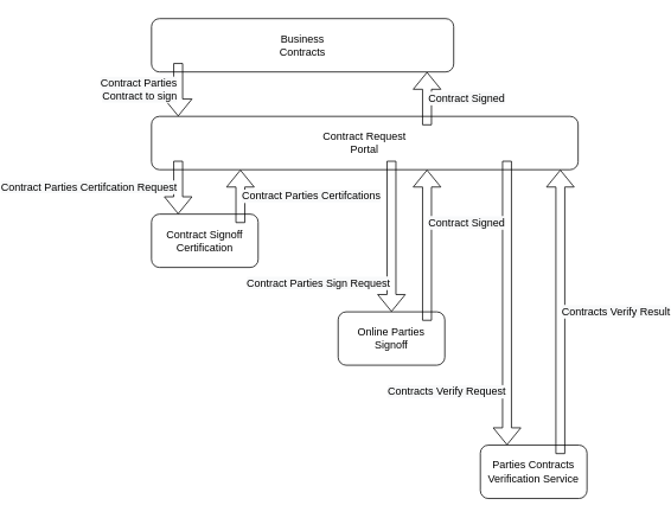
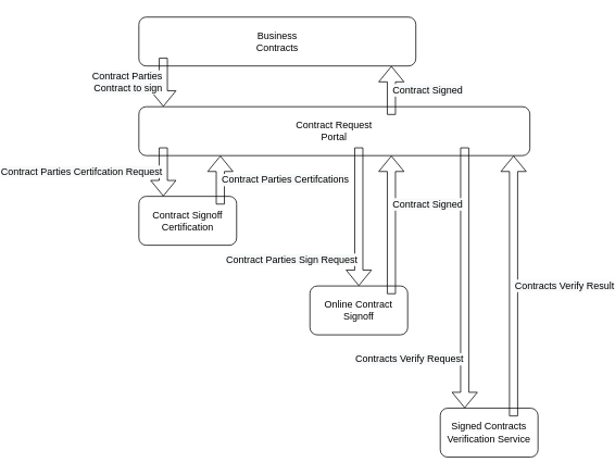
  <mxCell id="0" />
  <mxCell id="1" parent="0" />
  <mxCell id="2" value="Business&lt;br&gt;Contracts" style="rounded=1;whiteSpace=wrap;html=1;fillColor=#ffffff;" vertex="1" parent="1"><mxGeometry x="20" y="20" width="340" height="60" as="geometry" /></mxCell>
  <mxCell id="3" value="Contract Request&lt;br&gt;Portal" style="rounded=1;whiteSpace=wrap;html=1;fillColor=#ffffff;" vertex="1" parent="1"><mxGeometry x="20" y="130" width="480" height="60" as="geometry" /></mxCell>
  <mxCell id="4" value="Contract Signoff&lt;br&gt;Certification" style="rounded=1;whiteSpace=wrap;html=1;fillColor=#ffffff;" vertex="1" parent="1"><mxGeometry x="20" y="240" width="120" height="60" as="geometry" /></mxCell>
- <mxCell id="5" value="Online Parties&lt;br&gt;Signoff" style="rounded=1;whiteSpace=wrap;html=1;fillColor=#ffffff;" vertex="1" parent="1"><mxGeometry x="230" y="350" width="120" height="60" as="geometry" /></mxCell>
- <mxCell id="6" value="Parties Contracts&lt;br&gt;Verification Service" style="rounded=1;whiteSpace=wrap;html=1;fillColor=#ffffff;" vertex="1" parent="1"><mxGeometry x="390" y="500" width="120" height="60" as="geometry" /></mxCell>
+ <mxCell id="5" value="Online Contract&lt;br&gt;Signoff" style="rounded=1;whiteSpace=wrap;html=1;fillColor=#ffffff;" vertex="1" parent="1"><mxGeometry x="230" y="350" width="120" height="60" as="geometry" /></mxCell>
+ <mxCell id="6" value="Signed Contracts&lt;br&gt;Verification Service" style="rounded=1;whiteSpace=wrap;html=1;fillColor=#ffffff;" vertex="1" parent="1"><mxGeometry x="390" y="500" width="120" height="60" as="geometry" /></mxCell>
  <mxCell id="7" value="&lt;span style=&quot;font-size: 12px ; background-color: rgb(248 , 249 , 250)&quot;&gt;Contract Parties&lt;br&gt;Contract to sign&lt;br&gt;&lt;/span&gt;" style="shape=flexArrow;endArrow=classic;html=1;rounded=0;labelPosition=left;verticalLabelPosition=middle;align=right;verticalAlign=middle;" edge="1" parent="1"><mxGeometry width="50" height="50" relative="1" as="geometry"><mxPoint x="50" y="70" as="sourcePoint" /><mxPoint x="50" y="130" as="targetPoint" /></mxGeometry></mxCell>
  <mxCell id="8" value="&lt;span style=&quot;font-size: 12px ; background-color: rgb(248 , 249 , 250)&quot;&gt;Contract Parties Certifcation Request&lt;br&gt;&lt;/span&gt;" style="shape=flexArrow;endArrow=classic;html=1;rounded=0;labelPosition=left;verticalLabelPosition=middle;align=right;verticalAlign=middle;" edge="1" parent="1"><mxGeometry width="50" height="50" relative="1" as="geometry"><mxPoint x="50" y="180" as="sourcePoint" /><mxPoint x="50" y="240" as="targetPoint" /></mxGeometry></mxCell>
  <mxCell id="9" value="&lt;span style=&quot;font-size: 12px ; background-color: rgb(248 , 249 , 250)&quot;&gt;Contract Parties Certifcations&lt;br&gt;&lt;/span&gt;" style="shape=flexArrow;endArrow=classic;html=1;rounded=0;labelPosition=right;verticalLabelPosition=middle;align=left;verticalAlign=middle;" edge="1" parent="1"><mxGeometry width="50" height="50" relative="1" as="geometry"><mxPoint x="120" y="250" as="sourcePoint" /><mxPoint x="120" y="190" as="targetPoint" /></mxGeometry></mxCell>
  <mxCell id="10" value="&lt;span style=&quot;font-size: 12px ; background-color: rgb(248 , 249 , 250)&quot;&gt;Contract Parties Sign Request&lt;br&gt;&lt;/span&gt;" style="shape=flexArrow;endArrow=classic;html=1;rounded=0;labelPosition=left;verticalLabelPosition=middle;align=right;verticalAlign=middle;entryX=0.5;entryY=0;entryDx=0;entryDy=0;" edge="1" parent="1" target="5"><mxGeometry x="0.625" width="50" height="50" relative="1" as="geometry"><mxPoint x="290" y="180" as="sourcePoint" /><mxPoint x="290" y="240" as="targetPoint" /><mxPoint as="offset" /></mxGeometry></mxCell>
  <mxCell id="11" value="&lt;span style=&quot;font-size: 12px ; background-color: rgb(248 , 249 , 250)&quot;&gt;Contracts Verify Request&lt;br&gt;&lt;/span&gt;" style="shape=flexArrow;endArrow=classic;html=1;rounded=0;labelPosition=left;verticalLabelPosition=middle;align=right;verticalAlign=middle;entryX=0.25;entryY=0;entryDx=0;entryDy=0;" edge="1" parent="1" target="6"><mxGeometry x="0.625" width="50" height="50" relative="1" as="geometry"><mxPoint x="420" y="180" as="sourcePoint" /><mxPoint x="420" y="350" as="targetPoint" /><mxPoint as="offset" /></mxGeometry></mxCell>
  <mxCell id="12" value="&lt;span style=&quot;font-size: 12px ; background-color: rgb(248 , 249 , 250)&quot;&gt;Contracts Verify Result&lt;br&gt;&lt;/span&gt;" style="shape=flexArrow;endArrow=classic;html=1;rounded=0;labelPosition=right;verticalLabelPosition=middle;align=left;verticalAlign=middle;" edge="1" parent="1"><mxGeometry width="50" height="50" relative="1" as="geometry"><mxPoint x="480" y="510" as="sourcePoint" /><mxPoint x="480" y="190" as="targetPoint" /></mxGeometry></mxCell>
  <mxCell id="13" value="&lt;span style=&quot;font-size: 12px ; background-color: rgb(248 , 249 , 250)&quot;&gt;Contract Signed&lt;br&gt;&lt;/span&gt;" style="shape=flexArrow;endArrow=classic;html=1;rounded=0;labelPosition=right;verticalLabelPosition=middle;align=left;verticalAlign=middle;" edge="1" parent="1"><mxGeometry x="0.294" width="50" height="50" relative="1" as="geometry"><mxPoint x="330" y="360" as="sourcePoint" /><mxPoint x="330" y="190" as="targetPoint" /><mxPoint as="offset" /></mxGeometry></mxCell>
  <mxCell id="14" value="&lt;span style=&quot;font-size: 12px ; background-color: rgb(248 , 249 , 250)&quot;&gt;Contract Signed&lt;br&gt;&lt;/span&gt;" style="shape=flexArrow;endArrow=classic;html=1;rounded=0;labelPosition=right;verticalLabelPosition=middle;align=left;verticalAlign=middle;" edge="1" parent="1"><mxGeometry width="50" height="50" relative="1" as="geometry"><mxPoint x="330" y="140" as="sourcePoint" /><mxPoint x="330" y="80" as="targetPoint" /><mxPoint as="offset" /></mxGeometry></mxCell>
